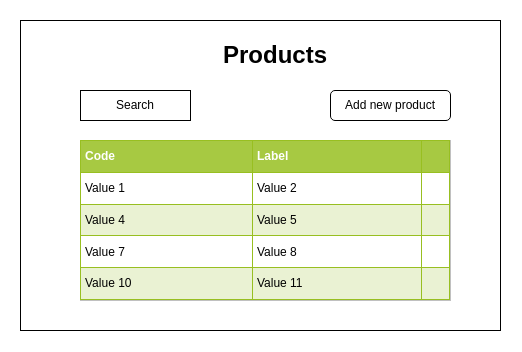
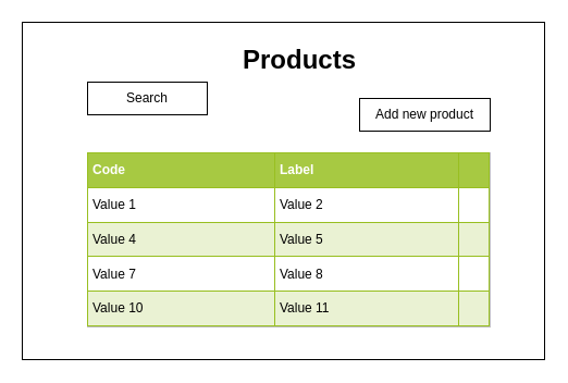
  <mxCell id="0" />
  <mxCell id="1" parent="0" />
  <mxCell id="2" value="" style="rounded=0;whiteSpace=wrap;html=1;" parent="1" vertex="1"><mxGeometry x="20" y="20" width="480" height="310" as="geometry" /></mxCell>
  <mxCell id="3" value="&lt;h1&gt;Products&lt;/h1&gt;" style="text;html=1;strokeColor=none;fillColor=none;align=center;verticalAlign=middle;whiteSpace=wrap;rounded=0;" parent="1" vertex="1"><mxGeometry x="245" y="40" width="60" height="30" as="geometry" /></mxCell>
- <mxCell id="4" value="Search" style="rounded=0;whiteSpace=wrap;html=1;" parent="1" vertex="1"><mxGeometry x="80" y="90" width="110" height="30" as="geometry" /></mxCell>
- <mxCell id="5" value="Add new product" style="whiteSpace=wrap;html=1;rounded=1;" parent="1" vertex="1"><mxGeometry x="330" y="90" width="120" height="30" as="geometry" /></mxCell>
+ <mxCell id="4" value="Search" style="rounded=0;whiteSpace=wrap;html=1;" parent="1" vertex="1"><mxGeometry x="80" y="75" width="110" height="30" as="geometry" /></mxCell>
+ <mxCell id="5" value="Add new product" style="rounded=0;whiteSpace=wrap;html=1;" parent="1" vertex="1"><mxGeometry x="330" y="90" width="120" height="30" as="geometry" /></mxCell>
  <mxCell id="6" value="&lt;table border=&quot;1&quot; width=&quot;100%&quot; cellpadding=&quot;4&quot; style=&quot;width: 100% ; height: 100% ; border-collapse: collapse&quot;&gt;&lt;tbody&gt;&lt;tr style=&quot;background-color: #a7c942 ; color: #ffffff ; border: 1px solid #98bf21&quot;&gt;&lt;th align=&quot;left&quot;&gt;Code&lt;/th&gt;&lt;th align=&quot;left&quot;&gt;Label&lt;/th&gt;&lt;th align=&quot;left&quot;&gt;&lt;/th&gt;&lt;/tr&gt;&lt;tr style=&quot;border: 1px solid #98bf21&quot;&gt;&lt;td&gt;Value 1&lt;/td&gt;&lt;td&gt;Value 2&lt;/td&gt;&lt;td&gt;&lt;br&gt;&lt;/td&gt;&lt;/tr&gt;&lt;tr style=&quot;background-color: #eaf2d3 ; border: 1px solid #98bf21&quot;&gt;&lt;td&gt;Value 4&lt;/td&gt;&lt;td&gt;Value 5&lt;/td&gt;&lt;td&gt;&lt;/td&gt;&lt;/tr&gt;&lt;tr style=&quot;border: 1px solid #98bf21&quot;&gt;&lt;td&gt;Value 7&lt;/td&gt;&lt;td&gt;Value 8&lt;/td&gt;&lt;td&gt;&lt;/td&gt;&lt;/tr&gt;&lt;tr style=&quot;background-color: #eaf2d3 ; border: 1px solid #98bf21&quot;&gt;&lt;td&gt;Value 10&lt;/td&gt;&lt;td&gt;Value 11&lt;/td&gt;&lt;td&gt;&lt;br&gt;&lt;/td&gt;&lt;/tr&gt;&lt;/tbody&gt;&lt;/table&gt;" style="text;html=1;strokeColor=#c0c0c0;fillColor=#ffffff;overflow=fill;rounded=0;" parent="1" vertex="1"><mxGeometry x="80" y="140" width="370" height="160" as="geometry" /></mxCell>
